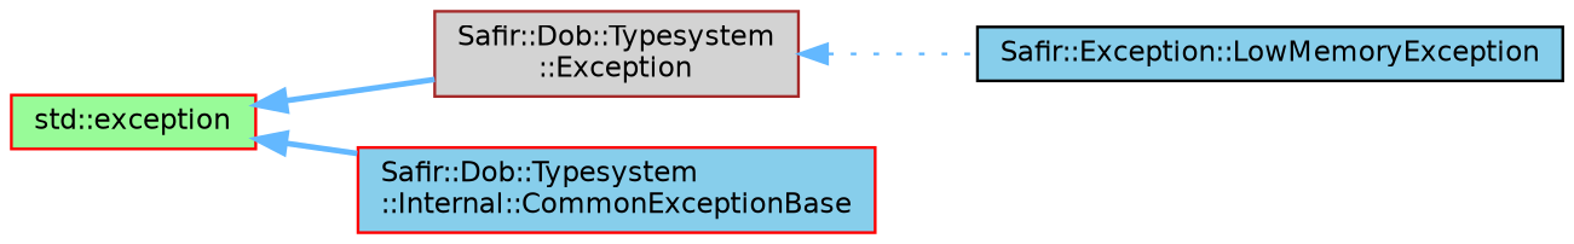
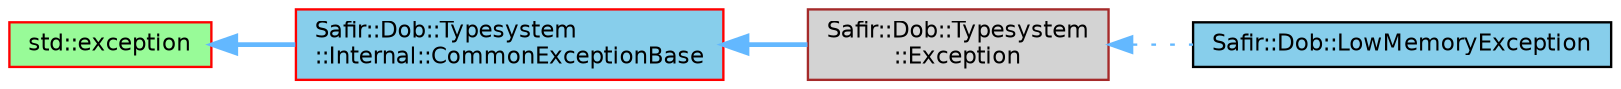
  digraph {
    rankdir=LR
    node [color=red fillcolor=skyblue fontname=Helvetica fontsize=10 shape=box style=filled]
    edge [color=steelblue1 dir=back fontname=Helvetica fontsize=10 labelfontname=Helvetica labelfontsize=10 style=bold]
    n1 [color=brown fillcolor=lightgrey fontcolor=black height=0.2 label="Safir::Dob::Typesystem\l::Exception" width=0.4]
-   n2 [color=black height=0.2 label="Safir::Exception::LowMemoryException" width=0.4]
+   n2 [color=black height=0.2 label="Safir::Dob::LowMemoryException" width=0.4]
    n3 [height=0.2 label="Safir::Dob::Typesystem\l::Internal::CommonExceptionBase" width=0.4]
    n4 [fillcolor=palegreen height=0.2 label="std::exception" width=0.4]
    n1 -> n2 [style=dotted]
-   n4 -> n1
+   n3 -> n1
    n4 -> n3
  }
